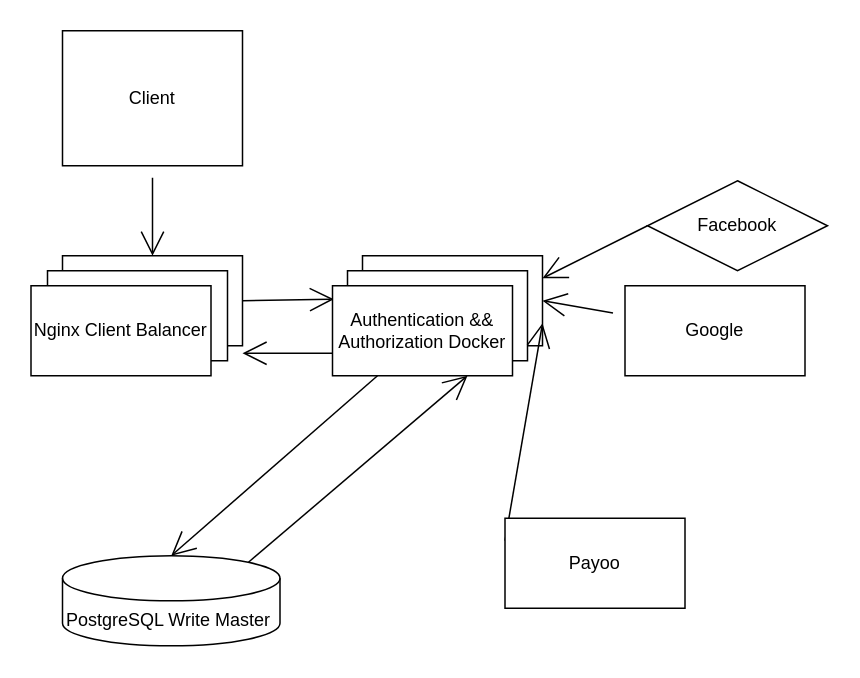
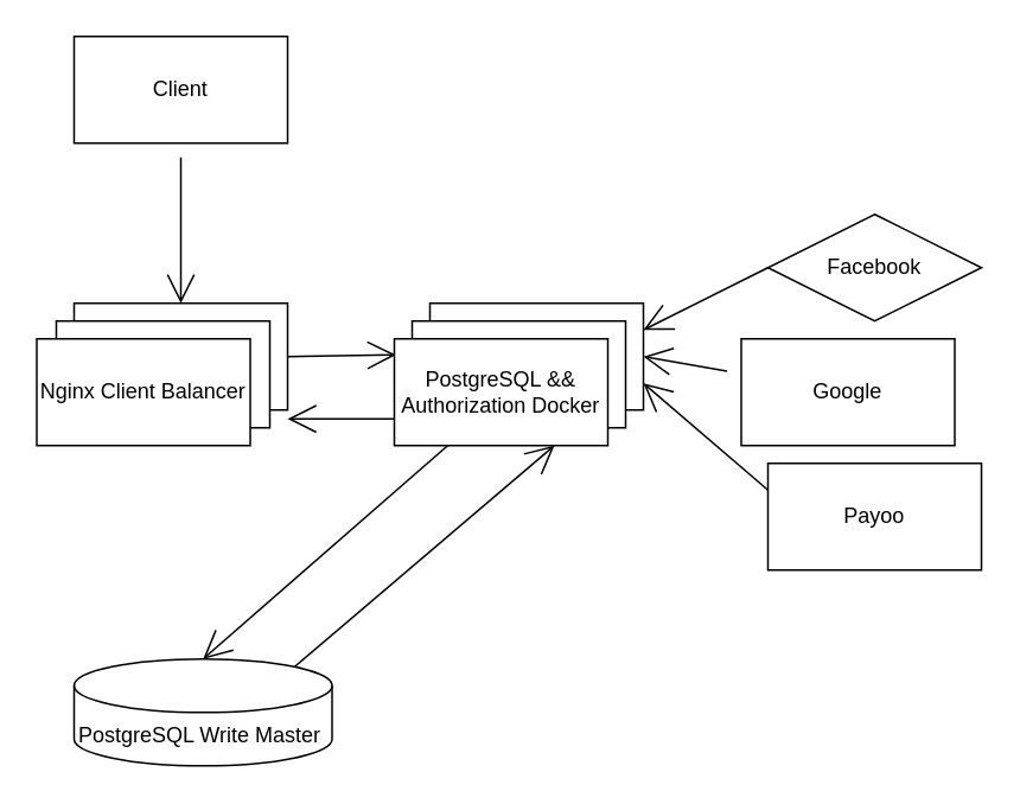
  <mxCell id="0" />
  <mxCell id="1" parent="0" />
  <mxCell id="2" style="edgeStyle=none;curved=1;rounded=0;orthogonalLoop=1;jettySize=auto;html=1;entryX=0.5;entryY=0;entryDx=0;entryDy=0;endArrow=open;startSize=14;endSize=14;sourcePerimeterSpacing=8;targetPerimeterSpacing=8;" parent="1" source="3" target="5" edge="1"><mxGeometry relative="1" as="geometry" /></mxCell>
- <mxCell id="3" value="Client" style="whiteSpace=wrap;html=1;hachureGap=4;pointerEvents=0;" parent="1" vertex="1"><mxGeometry x="41" y="20" width="120" height="90" as="geometry" /></mxCell>
+ <mxCell id="3" value="Client" style="whiteSpace=wrap;html=1;hachureGap=4;pointerEvents=0;" parent="1" vertex="1"><mxGeometry x="41" y="20" width="120" height="60" as="geometry" /></mxCell>
  <mxCell id="4" style="edgeStyle=none;curved=1;rounded=0;orthogonalLoop=1;jettySize=auto;html=1;entryX=0.008;entryY=0.15;entryDx=0;entryDy=0;entryPerimeter=0;endArrow=open;startSize=14;endSize=14;sourcePerimeterSpacing=8;targetPerimeterSpacing=8;exitX=1;exitY=0.5;exitDx=0;exitDy=0;" parent="1" source="5" target="12" edge="1"><mxGeometry relative="1" as="geometry" /></mxCell>
  <mxCell id="5" value="Load Balancer" style="whiteSpace=wrap;html=1;hachureGap=4;pointerEvents=0;" parent="1" vertex="1"><mxGeometry x="41" y="170" width="120" height="60" as="geometry" /></mxCell>
  <mxCell id="6" value="Load Balancer" style="whiteSpace=wrap;html=1;hachureGap=4;pointerEvents=0;" parent="1" vertex="1"><mxGeometry x="31" y="180" width="120" height="60" as="geometry" /></mxCell>
  <mxCell id="7" value="Nginx Client Balancer" style="whiteSpace=wrap;html=1;hachureGap=4;pointerEvents=0;" parent="1" vertex="1"><mxGeometry x="20" y="190" width="120" height="60" as="geometry" /></mxCell>
  <mxCell id="8" value="Authentication &amp;amp;&amp;amp; Authorization" style="whiteSpace=wrap;html=1;hachureGap=4;pointerEvents=0;" parent="1" vertex="1"><mxGeometry x="241" y="170" width="120" height="60" as="geometry" /></mxCell>
  <mxCell id="9" value="Authentication &amp;amp;&amp;amp; Authorization" style="whiteSpace=wrap;html=1;hachureGap=4;pointerEvents=0;" parent="1" vertex="1"><mxGeometry x="231" y="180" width="120" height="60" as="geometry" /></mxCell>
  <mxCell id="10" style="edgeStyle=none;curved=1;rounded=0;orthogonalLoop=1;jettySize=auto;html=1;exitX=0;exitY=0.75;exitDx=0;exitDy=0;endArrow=open;startSize=14;endSize=14;sourcePerimeterSpacing=8;targetPerimeterSpacing=8;" parent="1" source="12" edge="1"><mxGeometry relative="1" as="geometry"><mxPoint x="161" y="235" as="targetPoint" /></mxGeometry></mxCell>
  <mxCell id="11" style="edgeStyle=none;curved=1;rounded=0;orthogonalLoop=1;jettySize=auto;html=1;entryX=0.5;entryY=0;entryDx=0;entryDy=0;entryPerimeter=0;endArrow=open;startSize=14;endSize=14;sourcePerimeterSpacing=8;targetPerimeterSpacing=8;exitX=0.25;exitY=1;exitDx=0;exitDy=0;" parent="1" source="12" target="13" edge="1"><mxGeometry relative="1" as="geometry" /></mxCell>
- <mxCell id="12" value="Authentication &amp;amp;&amp;amp; Authorization Docker" style="whiteSpace=wrap;html=1;hachureGap=4;pointerEvents=0;" parent="1" vertex="1"><mxGeometry x="221" y="190" width="120" height="60" as="geometry" /></mxCell>
+ <mxCell id="12" value="PostgreSQL &amp;amp;&amp;amp; Authorization Docker" style="whiteSpace=wrap;html=1;hachureGap=4;pointerEvents=0;" parent="1" vertex="1"><mxGeometry x="221" y="190" width="120" height="60" as="geometry" /></mxCell>
  <mxCell id="13" value="PostgreSQL Write Master&amp;nbsp;" style="shape=cylinder3;whiteSpace=wrap;html=1;boundedLbl=1;backgroundOutline=1;size=15;hachureGap=4;pointerEvents=0;" parent="1" vertex="1"><mxGeometry x="41" y="370" width="145" height="60" as="geometry" /></mxCell>
  <mxCell id="14" style="edgeStyle=none;curved=1;rounded=0;orthogonalLoop=1;jettySize=auto;html=1;entryX=0.75;entryY=1;entryDx=0;entryDy=0;endArrow=open;startSize=14;endSize=14;sourcePerimeterSpacing=8;targetPerimeterSpacing=8;exitX=0.855;exitY=0;exitDx=0;exitDy=4.35;exitPerimeter=0;" parent="1" source="13" target="12" edge="1"><mxGeometry relative="1" as="geometry"><mxPoint x="271" y="390" as="sourcePoint" /><mxPoint x="111" y="380" as="targetPoint" /></mxGeometry></mxCell>
  <mxCell id="15" style="edgeStyle=none;curved=1;rounded=0;orthogonalLoop=1;jettySize=auto;html=1;entryX=1;entryY=0.25;entryDx=0;entryDy=0;endArrow=open;startSize=14;endSize=14;sourcePerimeterSpacing=8;targetPerimeterSpacing=8;exitX=0;exitY=0.5;exitDx=0;exitDy=0;" parent="1" source="16" target="8" edge="1"><mxGeometry relative="1" as="geometry" /></mxCell>
  <mxCell id="16" value="Facebook" style="rhombus;whiteSpace=wrap;html=1;hachureGap=4;pointerEvents=0;" parent="1" vertex="1"><mxGeometry x="431" y="120" width="120" height="60" as="geometry" /></mxCell>
  <mxCell id="17" value="" style="edgeStyle=none;curved=1;rounded=0;orthogonalLoop=1;jettySize=auto;html=1;endArrow=open;startSize=14;endSize=14;sourcePerimeterSpacing=8;targetPerimeterSpacing=8;entryX=1;entryY=0.5;entryDx=0;entryDy=0;" parent="1" source="18" target="8" edge="1"><mxGeometry relative="1" as="geometry" /></mxCell>
  <mxCell id="18" value="Google" style="whiteSpace=wrap;html=1;hachureGap=4;pointerEvents=0;" parent="1" vertex="1"><mxGeometry x="416" y="190" width="120" height="60" as="geometry" /></mxCell>
  <mxCell id="19" style="edgeStyle=none;curved=1;rounded=0;orthogonalLoop=1;jettySize=auto;html=1;entryX=1;entryY=0.75;entryDx=0;entryDy=0;endArrow=open;startSize=14;endSize=14;sourcePerimeterSpacing=8;targetPerimeterSpacing=8;exitX=0;exitY=0.25;exitDx=0;exitDy=0;" parent="1" source="20" target="8" edge="1"><mxGeometry relative="1" as="geometry" /></mxCell>
- <mxCell id="20" value="Payoo" style="whiteSpace=wrap;html=1;hachureGap=4;pointerEvents=0;" parent="1" vertex="1"><mxGeometry x="336" y="345" width="120" height="60" as="geometry" /></mxCell>
+ <mxCell id="20" value="Payoo" style="whiteSpace=wrap;html=1;hachureGap=4;pointerEvents=0;" parent="1" vertex="1"><mxGeometry x="431" y="260" width="120" height="60" as="geometry" /></mxCell>
